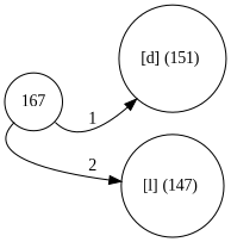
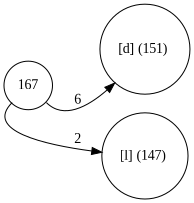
  digraph {
    fontname="Liberation Serif"
    rankdir=LR
    node [fontname="Liberation Serif" shape=circle]
    edge [fontname="Liberation Serif"]
    n1 [label="[d] (151) " width=0.5]
    167 [width=0.5]
    n3 [label="[l] (147) " width=0.5]
-   167 -> n1 [label=" 1" tailport=se]
+   167 -> n1 [label=" 6" tailport=se]
    167 -> n3 [label=" 2" tailport=sw]
  }
